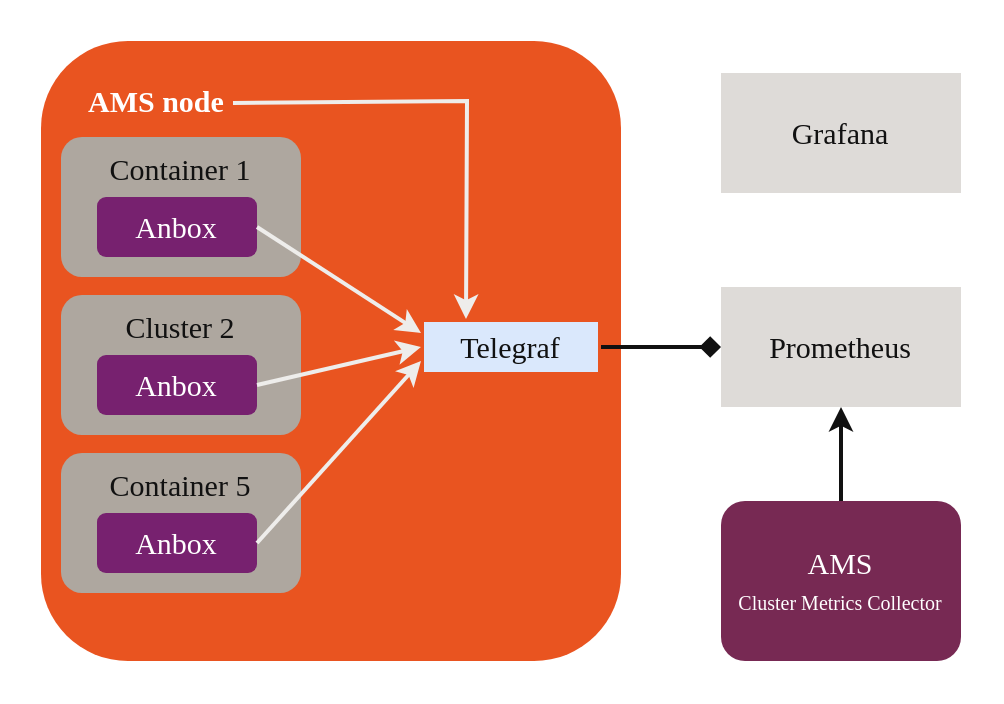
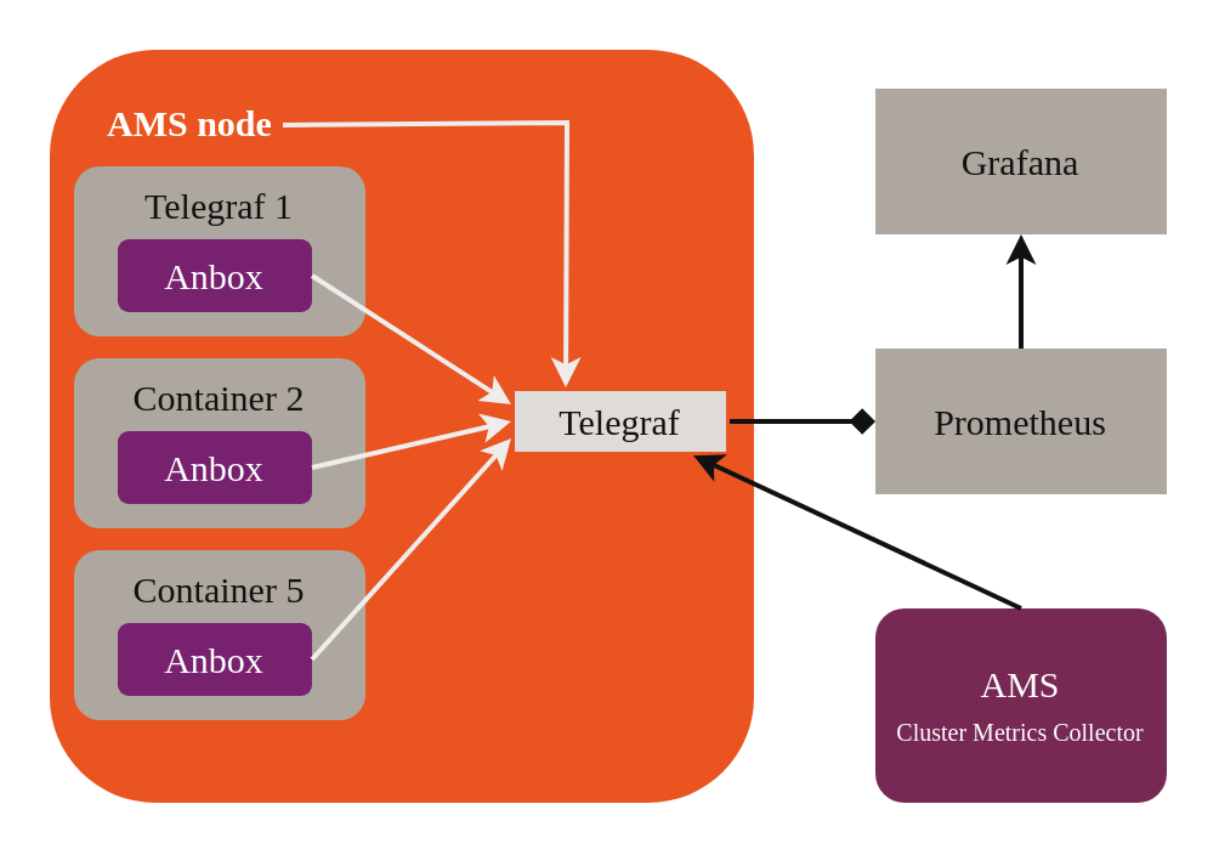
  <mxCell id="0" />
  <mxCell id="1" parent="0" />
  <mxCell id="2" value="AMS node" style="rounded=1;whiteSpace=wrap;html=1;fontFamily=ubuntu;fontSize=15;fillColor=#E95420;fontColor=#FFFFFF;strokeColor=none;verticalAlign=top;labelPosition=center;verticalLabelPosition=middle;align=left;spacingLeft=22;spacingTop=15;fontStyle=1" vertex="1" parent="1"><mxGeometry x="20" y="20" width="290" height="310" as="geometry" /></mxCell>
  <mxCell id="3" value="&lt;font color=&quot;#ffffff&quot;&gt;AMS&lt;br&gt;&lt;font style=&quot;font-size: 10px&quot;&gt;Cluster Metrics Collector&lt;/font&gt;&lt;br&gt;&lt;/font&gt;" style="rounded=1;whiteSpace=wrap;html=1;fontFamily=ubuntu;fontSource=https%3A%2F%2Ffonts.googleapis.com%2Fcss%3Ffamily%3Dubuntu;fontSize=15;fillColor=#772953;gradientColor=none;strokeColor=none;" vertex="1" parent="1"><mxGeometry x="360" y="250" width="120" height="80" as="geometry" /></mxCell>
  <mxCell id="4" value="" style="group" vertex="1" connectable="0" parent="1"><mxGeometry x="30" y="68" width="120" height="70" as="geometry" /></mxCell>
- <mxCell id="5" value="&lt;p style=&quot;line-height: 1.2&quot;&gt;Container 1&lt;/p&gt;" style="rounded=1;whiteSpace=wrap;html=1;fontFamily=ubuntu;fontSize=15;fillColor=#AEA79F;labelPosition=center;verticalLabelPosition=middle;align=center;verticalAlign=top;spacingTop=-14;fontColor=#111111;strokeColor=none;" vertex="1" parent="4"><mxGeometry width="120" height="70" as="geometry" /></mxCell>
+ <mxCell id="5" value="&lt;p style=&quot;line-height: 1.2&quot;&gt;Telegraf 1&lt;/p&gt;" style="rounded=1;whiteSpace=wrap;html=1;fontFamily=ubuntu;fontSize=15;fillColor=#AEA79F;labelPosition=center;verticalLabelPosition=middle;align=center;verticalAlign=top;spacingTop=-14;fontColor=#111111;strokeColor=none;" vertex="1" parent="4"><mxGeometry width="120" height="70" as="geometry" /></mxCell>
  <mxCell id="6" value="Anbox" style="rounded=1;whiteSpace=wrap;html=1;fontFamily=ubuntu;fontSize=15;fillColor=#77216F;strokeColor=none;fontColor=#FFFFFF;" vertex="1" parent="4"><mxGeometry x="18" y="30" width="80" height="30" as="geometry" /></mxCell>
  <mxCell id="7" value="" style="group" vertex="1" connectable="0" parent="1"><mxGeometry x="30" y="226" width="120" height="70" as="geometry" /></mxCell>
  <mxCell id="8" value="&lt;p style=&quot;line-height: 1.2&quot;&gt;Container 5&lt;/p&gt;" style="rounded=1;whiteSpace=wrap;html=1;fontFamily=ubuntu;fontSize=15;fillColor=#AEA79F;labelPosition=center;verticalLabelPosition=middle;align=center;verticalAlign=top;spacingTop=-14;fontColor=#111111;strokeColor=none;" vertex="1" parent="7"><mxGeometry width="120" height="70" as="geometry" /></mxCell>
  <mxCell id="9" value="Anbox" style="rounded=1;whiteSpace=wrap;html=1;fontFamily=ubuntu;fontSize=15;fillColor=#77216F;strokeColor=none;fontColor=#FFFFFF;" vertex="1" parent="7"><mxGeometry x="18" y="30" width="80" height="30" as="geometry" /></mxCell>
  <mxCell id="10" value="" style="group" vertex="1" connectable="0" parent="1"><mxGeometry x="30" y="147" width="120" height="70" as="geometry" /></mxCell>
- <mxCell id="11" value="&lt;p style=&quot;line-height: 1.2&quot;&gt;Cluster 2&lt;/p&gt;" style="rounded=1;whiteSpace=wrap;html=1;fontFamily=ubuntu;fontSize=15;fillColor=#AEA79F;labelPosition=center;verticalLabelPosition=middle;align=center;verticalAlign=top;spacingTop=-14;fontColor=#111111;strokeColor=none;" vertex="1" parent="10"><mxGeometry width="120" height="70" as="geometry" /></mxCell>
+ <mxCell id="11" value="&lt;p style=&quot;line-height: 1.2&quot;&gt;Container 2&lt;/p&gt;" style="rounded=1;whiteSpace=wrap;html=1;fontFamily=ubuntu;fontSize=15;fillColor=#AEA79F;labelPosition=center;verticalLabelPosition=middle;align=center;verticalAlign=top;spacingTop=-14;fontColor=#111111;strokeColor=none;" vertex="1" parent="10"><mxGeometry width="120" height="70" as="geometry" /></mxCell>
  <mxCell id="12" value="Anbox" style="rounded=1;whiteSpace=wrap;html=1;fontFamily=ubuntu;fontSize=15;fillColor=#77216F;strokeColor=none;fontColor=#FFFFFF;" vertex="1" parent="10"><mxGeometry x="18" y="30" width="80" height="30" as="geometry" /></mxCell>
- <mxCell id="13" value="Telegraf" style="rounded=0;whiteSpace=wrap;html=1;fontFamily=ubuntu;fontSize=15;fillColor=#dae8fc;strokeColor=#E95420;fontColor=#111111;strokeWidth=3;" vertex="1" parent="1"><mxGeometry x="210" y="159" width="90" height="28" as="geometry" /></mxCell>
+ <mxCell id="13" value="Telegraf" style="rounded=0;whiteSpace=wrap;html=1;fontFamily=ubuntu;fontSize=15;fillColor=#DEDBD8;strokeColor=#E95420;fontColor=#111111;strokeWidth=3;" vertex="1" parent="1"><mxGeometry x="210" y="159" width="90" height="28" as="geometry" /></mxCell>
  <mxCell id="14" value="" style="endArrow=classic;html=1;fontFamily=ubuntu;exitX=1;exitY=0.5;exitDx=0;exitDy=0;entryX=0;entryY=0.5;entryDx=0;entryDy=0;endFill=1;fillColor=#ffffff;strokeColor=#EEEDEB;strokeWidth=2;" edge="1" parent="1" source="12" target="13"><mxGeometry width="50" height="50" relative="1" as="geometry"><mxPoint x="150" y="210" as="sourcePoint" /><mxPoint x="200" y="160" as="targetPoint" /></mxGeometry></mxCell>
  <mxCell id="15" value="" style="endArrow=classic;html=1;fontFamily=ubuntu;exitX=1;exitY=0.5;exitDx=0;exitDy=0;entryX=0;entryY=0.75;entryDx=0;entryDy=0;endFill=1;fillColor=#ffffff;strokeColor=#EEEDEB;strokeWidth=2;" edge="1" parent="1" source="9" target="13"><mxGeometry width="50" height="50" relative="1" as="geometry"><mxPoint x="200" y="300" as="sourcePoint" /><mxPoint x="210" y="180" as="targetPoint" /></mxGeometry></mxCell>
  <mxCell id="16" value="" style="endArrow=classic;html=1;fontFamily=ubuntu;exitX=1;exitY=0.5;exitDx=0;exitDy=0;entryX=0;entryY=0.25;entryDx=0;entryDy=0;fillColor=#ffffff;strokeColor=#EEEDEB;strokeWidth=2;" edge="1" parent="1" source="6" target="13"><mxGeometry width="50" height="50" relative="1" as="geometry"><mxPoint x="230" y="140" as="sourcePoint" /><mxPoint x="280" y="90" as="targetPoint" /></mxGeometry></mxCell>
- <mxCell id="17" value="&lt;font style=&quot;font-size: 15px&quot;&gt;Prometheus&lt;/font&gt;" style="rounded=0;whiteSpace=wrap;html=1;fontFamily=ubuntu;fontSize=10;fillColor=#DEDBD8;strokeColor=none;fontColor=#111111;" vertex="1" parent="1"><mxGeometry x="360" y="143" width="120" height="60" as="geometry" /></mxCell>
- <mxCell id="18" value="&lt;font style=&quot;font-size: 15px&quot;&gt;Grafana&lt;/font&gt;" style="rounded=0;whiteSpace=wrap;html=1;fontFamily=ubuntu;fontSize=10;fillColor=#DEDBD8;strokeColor=none;fontColor=#111111;" vertex="1" parent="1"><mxGeometry x="360" y="36" width="120" height="60" as="geometry" /></mxCell>
+ <mxCell id="17" value="&lt;font style=&quot;font-size: 15px&quot;&gt;Prometheus&lt;/font&gt;" style="rounded=0;whiteSpace=wrap;html=1;fontFamily=ubuntu;fontSize=10;fillColor=#aea79f;strokeColor=none;fontColor=#111111;" vertex="1" parent="1"><mxGeometry x="360" y="143" width="120" height="60" as="geometry" /></mxCell>
+ <mxCell id="18" value="&lt;font style=&quot;font-size: 15px&quot;&gt;Grafana&lt;/font&gt;" style="rounded=0;whiteSpace=wrap;html=1;fontFamily=ubuntu;fontSize=10;fillColor=#aea79f;strokeColor=none;fontColor=#111111;" vertex="1" parent="1"><mxGeometry x="360" y="36" width="120" height="60" as="geometry" /></mxCell>
  <mxCell id="19" value="" style="endArrow=diamond;html=1;rounded=0;fontFamily=ubuntu;fontSize=10;strokeColor=#111111;exitX=1;exitY=0.5;exitDx=0;exitDy=0;entryX=0;entryY=0.5;entryDx=0;entryDy=0;strokeWidth=2;" edge="1" parent="1" source="13" target="17"><mxGeometry width="50" height="50" relative="1" as="geometry"><mxPoint x="310" y="250" as="sourcePoint" /><mxPoint x="360" y="200" as="targetPoint" /></mxGeometry></mxCell>
- <mxCell id="20" value="" style="endArrow=classic;html=1;rounded=0;fontFamily=ubuntu;fontSize=10;strokeColor=#111111;exitX=0.5;exitY=0;exitDx=0;exitDy=0;entryX=0.5;entryY=1;entryDx=0;entryDy=0;strokeWidth=2;" edge="1" parent="1" source="3" target="17"><mxGeometry width="50" height="50" relative="1" as="geometry"><mxPoint x="400" y="270" as="sourcePoint" /><mxPoint x="450" y="220" as="targetPoint" /></mxGeometry></mxCell>
+ <mxCell id="20" value="" style="endArrow=classic;html=1;rounded=0;fontFamily=ubuntu;fontSize=10;strokeColor=#111111;exitX=0.5;exitY=0;exitDx=0;exitDy=0;strokeWidth=2;" edge="1" parent="1" source="3" target="13"><mxGeometry width="50" height="50" relative="1" as="geometry"><mxPoint x="400" y="270" as="sourcePoint" /><mxPoint x="450" y="220" as="targetPoint" /></mxGeometry></mxCell>
+ <mxCell id="21" value="" style="endArrow=classic;html=1;rounded=0;fontFamily=ubuntu;fontSize=10;strokeColor=#111111;exitX=0.5;exitY=0;exitDx=0;exitDy=0;entryX=0.5;entryY=1;entryDx=0;entryDy=0;strokeWidth=2;" edge="1" parent="1" source="17" target="18"><mxGeometry width="50" height="50" relative="1" as="geometry"><mxPoint x="430" y="170" as="sourcePoint" /><mxPoint x="480" y="120" as="targetPoint" /></mxGeometry></mxCell>
  <mxCell id="22" value="" style="endArrow=classic;html=1;rounded=0;fontFamily=ubuntu;fontSize=15;strokeColor=#EEEDEB;exitX=1;exitY=0.5;exitDx=0;exitDy=0;entryX=0.25;entryY=0;entryDx=0;entryDy=0;strokeWidth=2;" edge="1" parent="1" target="13"><mxGeometry width="50" height="50" relative="1" as="geometry"><mxPoint x="116" y="51" as="sourcePoint" /><mxPoint x="230" y="50" as="targetPoint" /><Array as="points"><mxPoint x="233" y="50" /></Array></mxGeometry></mxCell>
